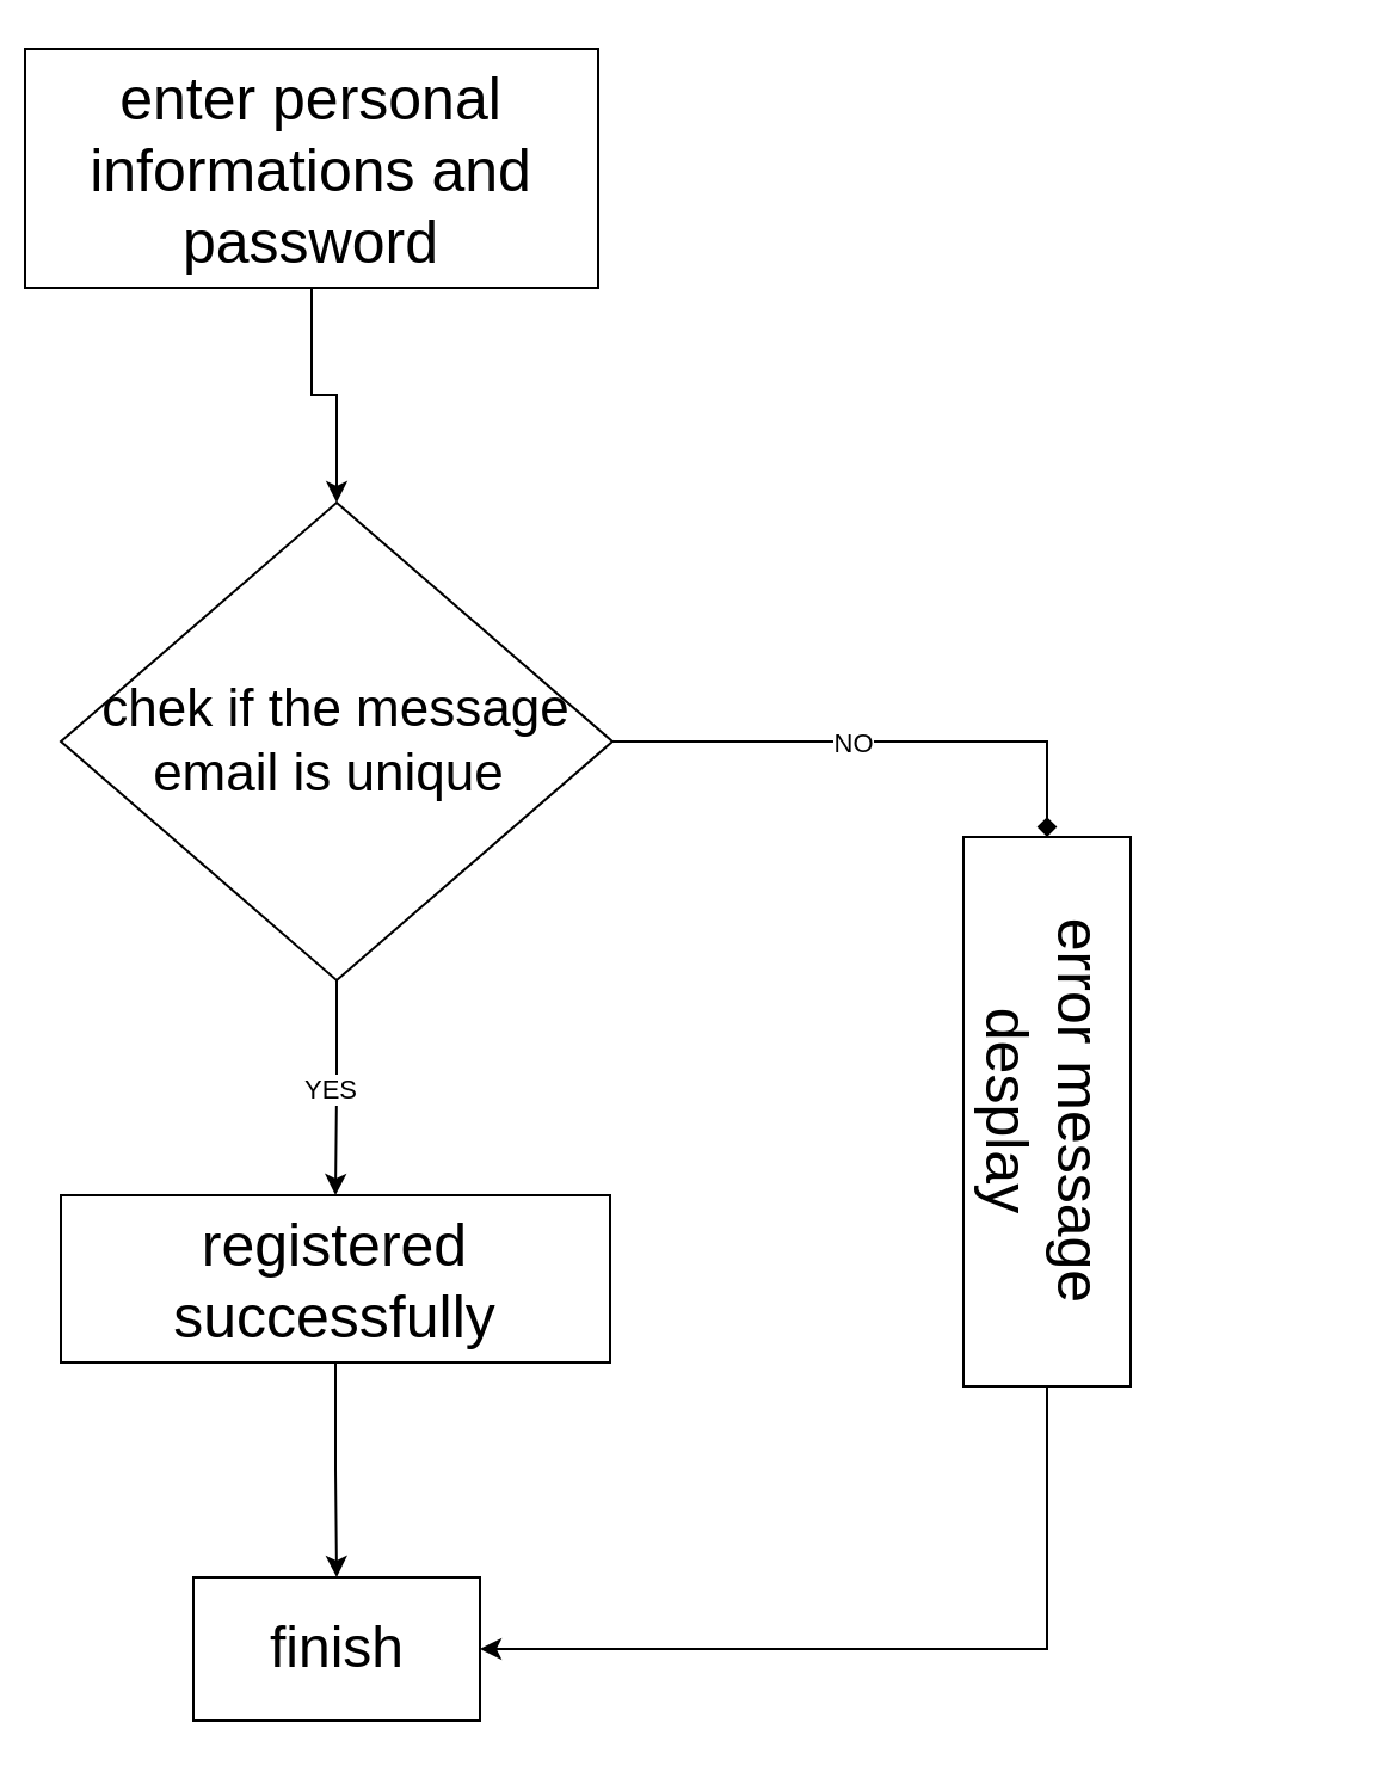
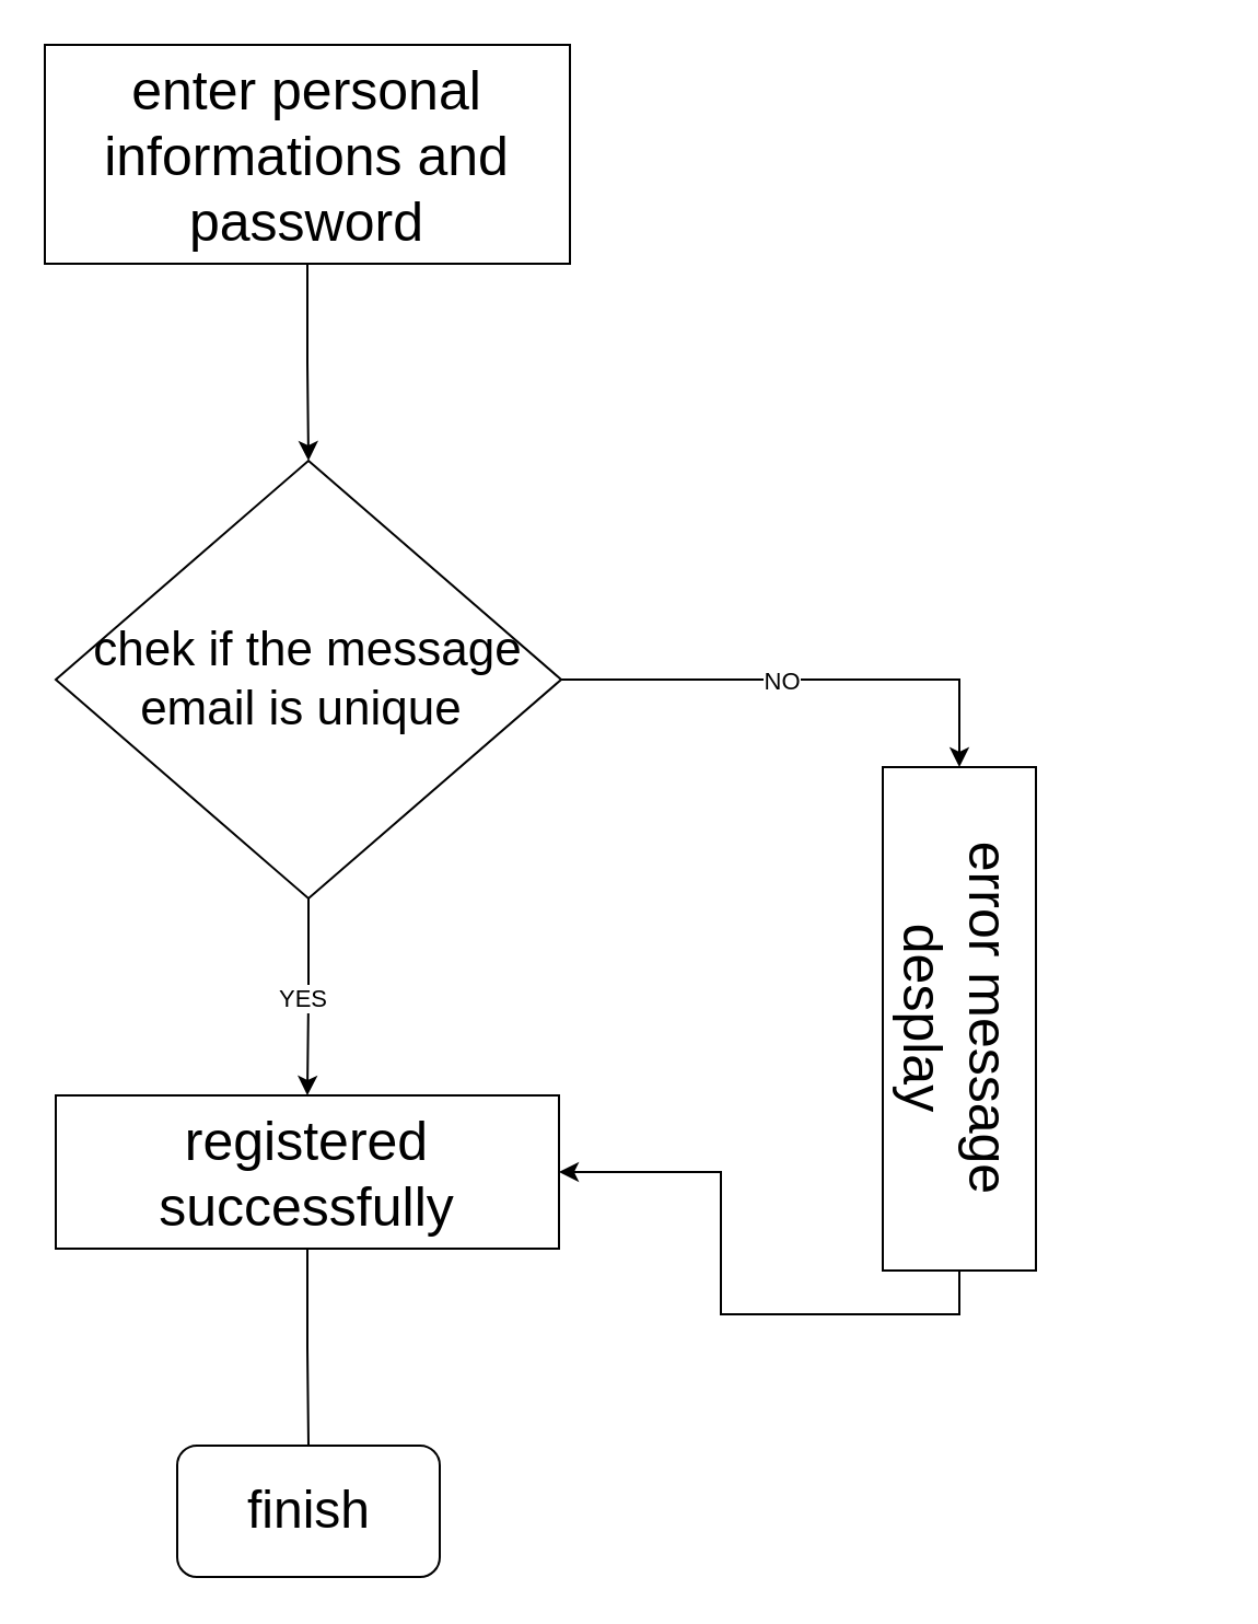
  <mxCell id="0" />
  <mxCell id="1" parent="0" />
  <mxCell id="2" value="" style="edgeStyle=orthogonalEdgeStyle;rounded=0;orthogonalLoop=1;jettySize=auto;html=1;" edge="1" parent="1" source="3" target="8"><mxGeometry relative="1" as="geometry" /></mxCell>
- <mxCell id="3" value="&lt;span style=&quot;font-size: 25px;&quot;&gt;enter personal informations and password&lt;/span&gt;" style="rounded=0;whiteSpace=wrap;html=1;" vertex="1" parent="1"><mxGeometry x="10" y="20" width="240" height="100" as="geometry" /></mxCell>
- <mxCell id="4" style="edgeStyle=orthogonalEdgeStyle;rounded=0;orthogonalLoop=1;jettySize=auto;html=1;entryX=0;entryY=0.5;entryDx=0;entryDy=0;endArrow=diamond;" edge="1" parent="1" source="8" target="13"><mxGeometry relative="1" as="geometry" /></mxCell>
+ <mxCell id="3" value="&lt;span style=&quot;font-size: 25px;&quot;&gt;enter personal informations and password&lt;/span&gt;" style="rounded=0;whiteSpace=wrap;html=1;" vertex="1" parent="1"><mxGeometry x="20" y="20" width="240" height="100" as="geometry" /></mxCell>
+ <mxCell id="4" style="edgeStyle=orthogonalEdgeStyle;rounded=0;orthogonalLoop=1;jettySize=auto;html=1;entryX=0;entryY=0.5;entryDx=0;entryDy=0;" edge="1" parent="1" source="8" target="13"><mxGeometry relative="1" as="geometry" /></mxCell>
  <mxCell id="5" value="NO" style="edgeLabel;html=1;align=center;verticalAlign=middle;resizable=0;points=[];" vertex="1" connectable="0" parent="4"><mxGeometry x="-0.1" relative="1" as="geometry"><mxPoint as="offset" /></mxGeometry></mxCell>
  <mxCell id="6" style="edgeStyle=orthogonalEdgeStyle;rounded=0;orthogonalLoop=1;jettySize=auto;html=1;exitX=0.5;exitY=1;exitDx=0;exitDy=0;" edge="1" parent="1" source="8" target="10"><mxGeometry relative="1" as="geometry" /></mxCell>
  <mxCell id="7" value="YES" style="edgeLabel;html=1;align=center;verticalAlign=middle;resizable=0;points=[];" vertex="1" connectable="0" parent="6"><mxGeometry x="0.006" y="-3" relative="1" as="geometry"><mxPoint as="offset" /></mxGeometry></mxCell>
  <mxCell id="8" value="&lt;font style=&quot;font-size: 22px;&quot;&gt;chek if the message email is unique&lt;span style=&quot;background-color: initial;&quot;&gt;&amp;nbsp;&lt;/span&gt;&lt;/font&gt;" style="rhombus;whiteSpace=wrap;html=1;" vertex="1" parent="1"><mxGeometry x="25" y="210" width="231" height="200" as="geometry" /></mxCell>
- <mxCell id="9" style="edgeStyle=orthogonalEdgeStyle;rounded=0;orthogonalLoop=1;jettySize=auto;html=1;entryX=0.5;entryY=0;entryDx=0;entryDy=0;" edge="1" parent="1" source="10" target="11"><mxGeometry relative="1" as="geometry" /></mxCell>
+ <mxCell id="9" style="edgeStyle=orthogonalEdgeStyle;rounded=0;orthogonalLoop=1;jettySize=auto;html=1;entryX=0.5;entryY=0;entryDx=0;entryDy=0;endArrow=none;" edge="1" parent="1" source="10" target="11"><mxGeometry relative="1" as="geometry" /></mxCell>
  <mxCell id="10" value="&lt;font style=&quot;font-size: 25px;&quot;&gt;registered successfully&lt;/font&gt;" style="rounded=0;whiteSpace=wrap;html=1;" vertex="1" parent="1"><mxGeometry x="25" y="500" width="230" height="70" as="geometry" /></mxCell>
- <mxCell id="11" value="&lt;font style=&quot;font-size: 24px;&quot;&gt;finish&lt;/font&gt;" style="whiteSpace=wrap;html=1;rounded=0;" vertex="1" parent="1"><mxGeometry x="80.5" y="660" width="120" height="60" as="geometry" /></mxCell>
- <mxCell id="12" style="edgeStyle=orthogonalEdgeStyle;rounded=0;orthogonalLoop=1;jettySize=auto;html=1;entryX=1;entryY=0.5;entryDx=0;entryDy=0;exitX=1;exitY=0.5;exitDx=0;exitDy=0;" edge="1" parent="1" source="13" target="11"><mxGeometry relative="1" as="geometry"><mxPoint x="466" y="650" as="sourcePoint" /></mxGeometry></mxCell>
+ <mxCell id="11" value="&lt;font style=&quot;font-size: 24px;&quot;&gt;finish&lt;/font&gt;" style="rounded=1;whiteSpace=wrap;html=1;" vertex="1" parent="1"><mxGeometry x="80.5" y="660" width="120" height="60" as="geometry" /></mxCell>
+ <mxCell id="12" style="edgeStyle=orthogonalEdgeStyle;rounded=0;orthogonalLoop=1;jettySize=auto;html=1;exitX=1;exitY=0.5;exitDx=0;exitDy=0;" edge="1" parent="1" source="13" target="10"><mxGeometry relative="1" as="geometry"><mxPoint x="466" y="650" as="sourcePoint" /></mxGeometry></mxCell>
  <mxCell id="13" value="&lt;font style=&quot;font-size: 25px;&quot;&gt;error message desplay&lt;/font&gt;" style="rounded=0;whiteSpace=wrap;html=1;rotation=90;" vertex="1" parent="1"><mxGeometry x="323" y="430" width="230" height="70" as="geometry" /></mxCell>
